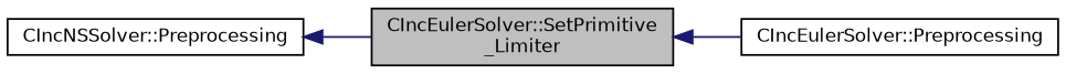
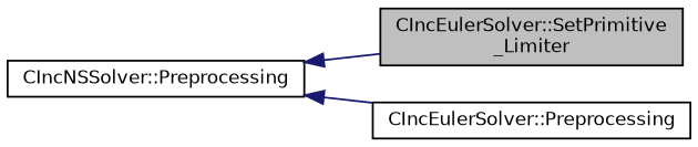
  digraph {
    rankdir=LR
    node [color=black fillcolor=white fontname=Helvetica fontsize=10 shape=record style=filled]
    edge [color=midnightblue dir=back fontname=Helvetica fontsize=10 labelfontname=Helvetica labelfontsize=10 style=solid]
    n1 [fillcolor=grey75 fontcolor=black height=0.2 label="CIncEulerSolver::SetPrimitive\l_Limiter" width=0.4]
    n2 [height=0.2 label="CIncEulerSolver::Preprocessing" width=0.4]
    n3 [height=0.2 label="CIncNSSolver::Preprocessing" width=0.4]
-   n1 -> n2
+   n3 -> n2
    n3 -> n1
  }
